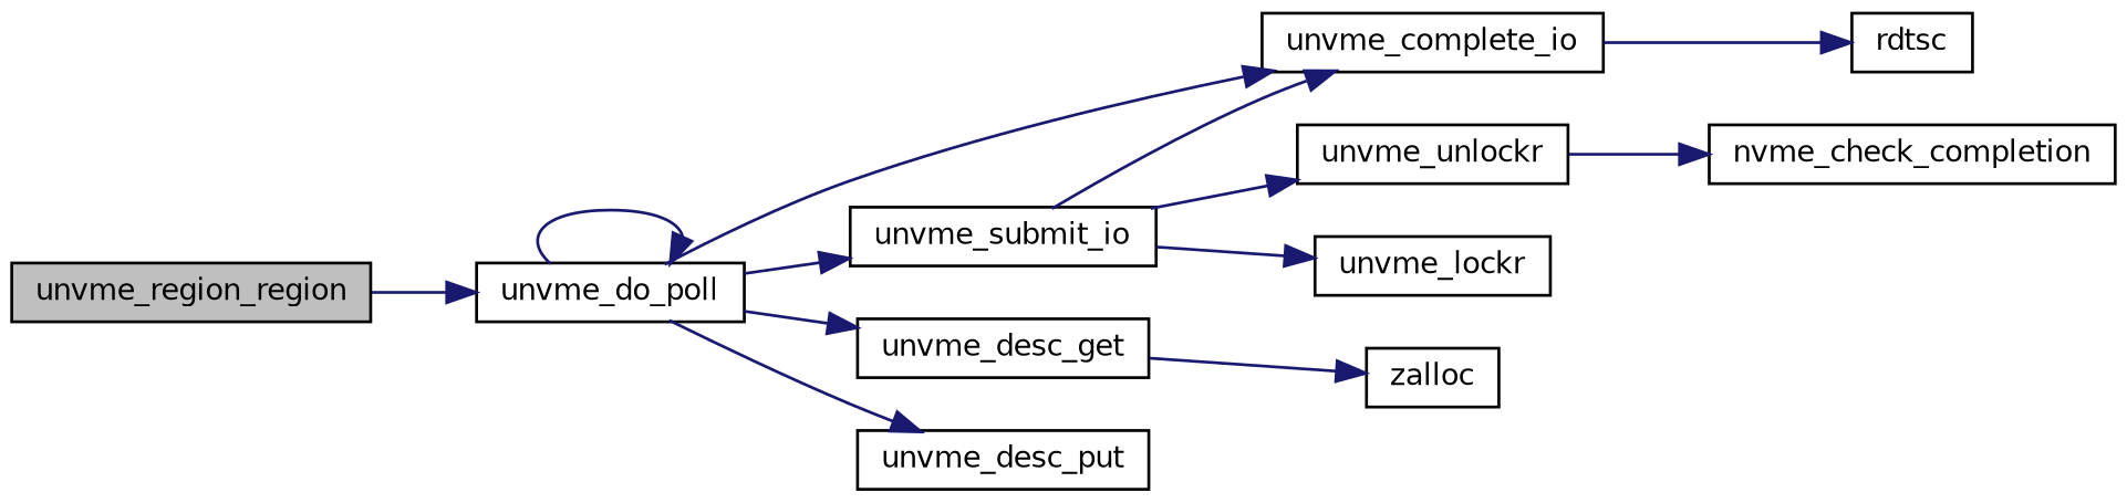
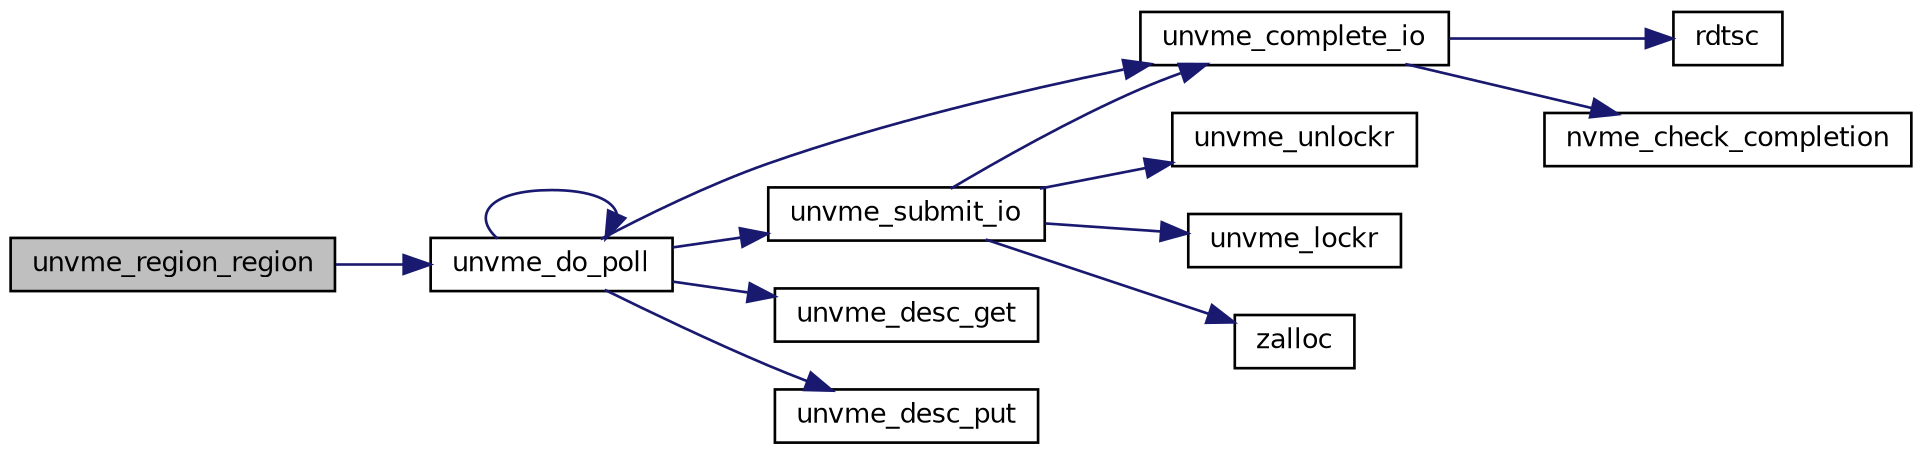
  digraph {
    rankdir=LR
    node [color=black fillcolor=white fontname=Helvetica fontsize=10 shape=record style=filled]
    edge [color=midnightblue fontname=Helvetica fontsize=10 labelfontname=Helvetica labelfontsize=10 style=solid]
    n1 [fillcolor=grey75 fontcolor=black height=0.2 label=unvme_region_region width=0.4]
    n2 [height=0.2 label=unvme_do_poll width=0.4]
    n3 [height=0.2 label=unvme_complete_io width=0.4]
    n4 [height=0.2 label=unvme_desc_put width=0.4]
    n5 [height=0.2 label=unvme_desc_get width=0.4]
    n6 [height=0.2 label=unvme_submit_io width=0.4]
    n7 [height=0.2 label=nvme_check_completion width=0.4]
    n8 [height=0.2 label=rdtsc width=0.4]
    n9 [height=0.2 label=zalloc width=0.4]
    n10 [height=0.2 label=unvme_lockr width=0.4]
    n11 [height=0.2 label=unvme_unlockr width=0.4]
    n1 -> n2
    n2 -> n2
    n2 -> n3
    n2 -> n4
    n2 -> n5
    n2 -> n6
-   n11 -> n7
+   n3 -> n7
    n3 -> n8
-   n5 -> n9
+   n6 -> n9
    n6 -> n3
    n6 -> n10
    n6 -> n11
  }
